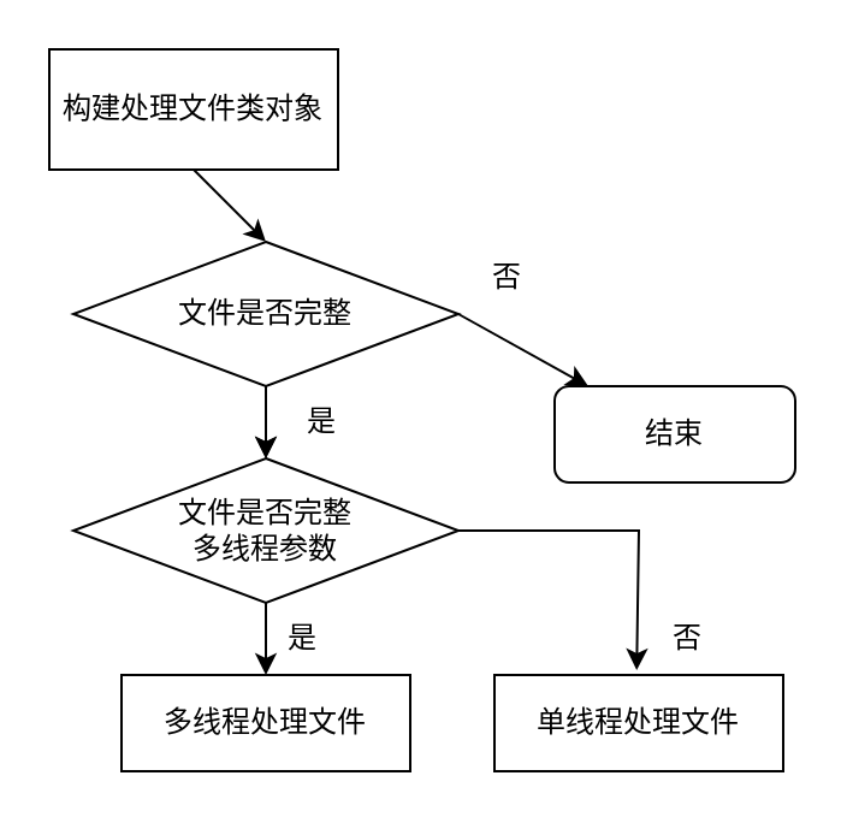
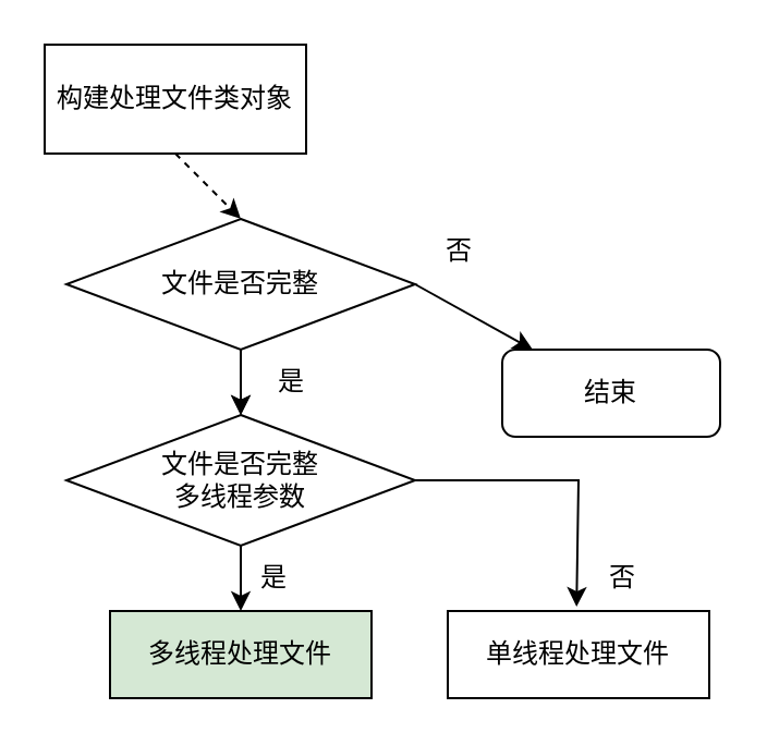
  <mxCell id="0" />
  <mxCell id="1" parent="0" />
  <mxCell id="2" value="文件是否完整" style="rhombus;whiteSpace=wrap;html=1;" vertex="1" parent="1"><mxGeometry x="30" y="100" width="160" height="60" as="geometry" /></mxCell>
- <mxCell id="3" value="" style="endArrow=classic;html=1;rounded=0;exitX=0.5;exitY=1;exitDx=0;exitDy=0;entryX=0.5;entryY=0;entryDx=0;entryDy=0;" edge="1" parent="1" source="4" target="2"><mxGeometry width="50" height="50" relative="1" as="geometry"><mxPoint x="110" y="80" as="sourcePoint" /><mxPoint x="285" y="-10" as="targetPoint" /></mxGeometry></mxCell>
+ <mxCell id="3" value="" style="endArrow=classic;html=1;rounded=0;exitX=0.5;exitY=1;exitDx=0;exitDy=0;entryX=0.5;entryY=0;entryDx=0;entryDy=0;dashed=1;" edge="1" parent="1" source="4" target="2"><mxGeometry width="50" height="50" relative="1" as="geometry"><mxPoint x="110" y="80" as="sourcePoint" /><mxPoint x="285" y="-10" as="targetPoint" /></mxGeometry></mxCell>
  <mxCell id="4" value="构建处理文件类对象" style="rounded=0;whiteSpace=wrap;html=1;" vertex="1" parent="1"><mxGeometry x="20" y="20" width="120" height="50" as="geometry" /></mxCell>
  <mxCell id="5" value="" style="endArrow=classic;html=1;rounded=0;exitX=0.5;exitY=1;exitDx=0;exitDy=0;" edge="1" parent="1" source="2"><mxGeometry width="50" height="50" relative="1" as="geometry"><mxPoint x="107.26" y="180" as="sourcePoint" /><mxPoint x="110" y="190" as="targetPoint" /></mxGeometry></mxCell>
  <mxCell id="6" value="是" style="text;html=1;align=center;verticalAlign=middle;resizable=0;points=[];autosize=1;strokeColor=none;fillColor=none;" vertex="1" parent="1"><mxGeometry x="112.5" y="160" width="40" height="30" as="geometry" /></mxCell>
  <mxCell id="7" value="否" style="text;html=1;align=center;verticalAlign=middle;resizable=0;points=[];autosize=1;strokeColor=none;fillColor=none;" vertex="1" parent="1"><mxGeometry x="190" y="100" width="40" height="30" as="geometry" /></mxCell>
  <mxCell id="8" value="结束" style="rounded=1;whiteSpace=wrap;html=1;" vertex="1" parent="1"><mxGeometry x="230" y="160" width="100" height="40" as="geometry" /></mxCell>
  <mxCell id="9" value="" style="endArrow=classic;html=1;rounded=0;exitX=1;exitY=0.5;exitDx=0;exitDy=0;" edge="1" parent="1" source="2" target="8"><mxGeometry width="50" height="50" relative="1" as="geometry"><mxPoint x="25" y="90" as="sourcePoint" /><mxPoint x="75" y="40" as="targetPoint" /></mxGeometry></mxCell>
  <mxCell id="10" value="文件是否完整&lt;br style=&quot;border-color: var(--border-color);&quot;&gt;&lt;span style=&quot;border-color: var(--border-color);&quot;&gt;多线程参数&lt;/span&gt;" style="rhombus;whiteSpace=wrap;html=1;" vertex="1" parent="1"><mxGeometry x="30" y="190" width="160" height="60" as="geometry" /></mxCell>
  <mxCell id="11" value="" style="endArrow=classic;html=1;rounded=0;exitX=0.5;exitY=1;exitDx=0;exitDy=0;entryX=0.5;entryY=0;entryDx=0;entryDy=0;" edge="1" parent="1" target="10"><mxGeometry width="50" height="50" relative="1" as="geometry"><mxPoint x="110" y="160" as="sourcePoint" /><mxPoint x="285" y="80" as="targetPoint" /></mxGeometry></mxCell>
- <mxCell id="12" value="多线程处理文件" style="rounded=0;whiteSpace=wrap;html=1;" vertex="1" parent="1"><mxGeometry x="50" y="280" width="120" height="40" as="geometry" /></mxCell>
+ <mxCell id="12" value="多线程处理文件" style="rounded=0;whiteSpace=wrap;html=1;fillColor=#d5e8d4;" vertex="1" parent="1"><mxGeometry x="50" y="280" width="120" height="40" as="geometry" /></mxCell>
  <mxCell id="13" value="" style="endArrow=classic;html=1;rounded=0;exitX=0.5;exitY=1;exitDx=0;exitDy=0;" edge="1" parent="1" source="10"><mxGeometry width="50" height="50" relative="1" as="geometry"><mxPoint x="109.76" y="260" as="sourcePoint" /><mxPoint x="110" y="280" as="targetPoint" /></mxGeometry></mxCell>
  <mxCell id="14" value="是" style="text;html=1;align=center;verticalAlign=middle;resizable=0;points=[];autosize=1;strokeColor=none;fillColor=none;" vertex="1" parent="1"><mxGeometry x="105" y="250" width="40" height="30" as="geometry" /></mxCell>
  <mxCell id="15" value="" style="endArrow=classic;html=1;rounded=0;exitX=1;exitY=0.5;exitDx=0;exitDy=0;entryX=0.394;entryY=-0.05;entryDx=0;entryDy=0;entryPerimeter=0;" edge="1" parent="1" source="10"><mxGeometry width="50" height="50" relative="1" as="geometry"><mxPoint x="195" y="200" as="sourcePoint" /><mxPoint x="264.1" y="278" as="targetPoint" /><Array as="points"><mxPoint x="265" y="220" /></Array></mxGeometry></mxCell>
  <mxCell id="16" value="否" style="text;html=1;align=center;verticalAlign=middle;resizable=0;points=[];autosize=1;strokeColor=none;fillColor=none;" vertex="1" parent="1"><mxGeometry x="265" y="250" width="40" height="30" as="geometry" /></mxCell>
  <mxCell id="17" value="单线程处理文件" style="rounded=0;whiteSpace=wrap;html=1;" vertex="1" parent="1"><mxGeometry x="205" y="280" width="120" height="40" as="geometry" /></mxCell>
